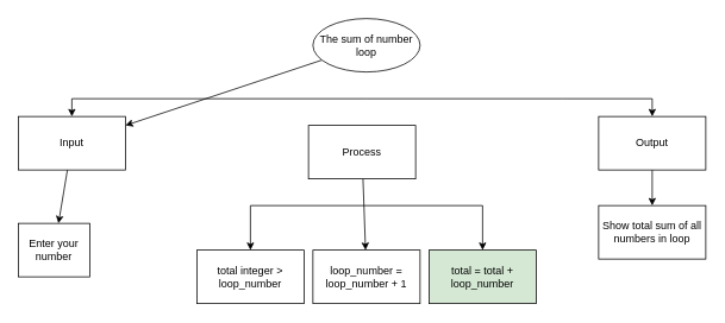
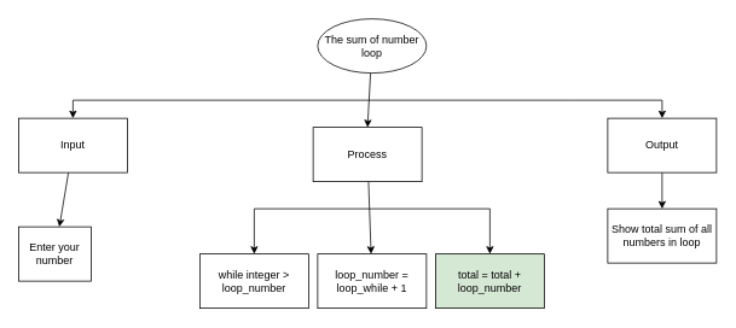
  <mxCell id="0" />
  <mxCell id="1" parent="0" />
- <mxCell id="2" style="edgeStyle=none;html=1;rounded=0;" parent="1" source="5" target="7" edge="1"><mxGeometry relative="1" as="geometry" /></mxCell>
+ <mxCell id="2" style="edgeStyle=none;html=1;entryX=0.5;entryY=0;entryDx=0;entryDy=0;rounded=0;" parent="1" source="5" target="11" edge="1"><mxGeometry relative="1" as="geometry" /></mxCell>
  <mxCell id="3" style="edgeStyle=none;rounded=0;html=1;entryX=0.5;entryY=0;entryDx=0;entryDy=0;" parent="1" target="7" edge="1"><mxGeometry relative="1" as="geometry"><mxPoint x="410" y="110" as="sourcePoint" /><Array as="points"><mxPoint x="80" y="110" /></Array></mxGeometry></mxCell>
  <mxCell id="4" style="edgeStyle=none;rounded=0;html=1;entryX=0.5;entryY=0;entryDx=0;entryDy=0;" parent="1" target="13" edge="1"><mxGeometry relative="1" as="geometry"><mxPoint x="410" y="110" as="sourcePoint" /><Array as="points"><mxPoint x="630" y="110" /><mxPoint x="730" y="110" /></Array></mxGeometry></mxCell>
  <mxCell id="5" value="The sum of number loop" style="ellipse;whiteSpace=wrap;html=1;" parent="1" vertex="1"><mxGeometry x="350" y="20" width="120" height="60" as="geometry" /></mxCell>
  <mxCell id="6" value="" style="edgeStyle=none;html=1;" edge="1" parent="1" source="7" target="14"><mxGeometry relative="1" as="geometry" /></mxCell>
  <mxCell id="7" value="Input" style="rounded=0;whiteSpace=wrap;html=1;" parent="1" vertex="1"><mxGeometry x="20" y="130" width="120" height="60" as="geometry" /></mxCell>
  <mxCell id="8" style="edgeStyle=none;rounded=0;html=1;entryX=0.5;entryY=0;entryDx=0;entryDy=0;" parent="1" target="15" edge="1"><mxGeometry relative="1" as="geometry"><mxPoint x="410" y="230" as="sourcePoint" /><Array as="points"><mxPoint x="280" y="230" /></Array></mxGeometry></mxCell>
  <mxCell id="9" value="" style="edgeStyle=none;html=1;" edge="1" parent="1" source="11" target="18"><mxGeometry relative="1" as="geometry" /></mxCell>
  <mxCell id="10" style="edgeStyle=none;html=1;entryX=0.5;entryY=0;entryDx=0;entryDy=0;rounded=0;" edge="1" parent="1" target="17"><mxGeometry relative="1" as="geometry"><mxPoint x="410" y="230" as="sourcePoint" /><Array as="points"><mxPoint x="540" y="230" /></Array></mxGeometry></mxCell>
  <mxCell id="11" value="Process" style="rounded=0;whiteSpace=wrap;html=1;" parent="1" vertex="1"><mxGeometry x="345" y="140" width="120" height="60" as="geometry" /></mxCell>
  <mxCell id="12" style="edgeStyle=none;rounded=0;html=1;" parent="1" source="13" target="16" edge="1"><mxGeometry relative="1" as="geometry" /></mxCell>
  <mxCell id="13" value="Output" style="rounded=0;whiteSpace=wrap;html=1;" parent="1" vertex="1"><mxGeometry x="670" y="130" width="120" height="60" as="geometry" /></mxCell>
  <mxCell id="14" value="Enter your number" style="rounded=0;whiteSpace=wrap;html=1;" parent="1" vertex="1"><mxGeometry x="20" y="250" width="80" height="60" as="geometry" /></mxCell>
- <mxCell id="15" value="total integer &amp;gt; loop_number" style="rounded=0;whiteSpace=wrap;html=1;" parent="1" vertex="1"><mxGeometry x="220" y="280" width="120" height="60" as="geometry" /></mxCell>
+ <mxCell id="15" value="while integer &amp;gt; loop_number" style="rounded=0;whiteSpace=wrap;html=1;" parent="1" vertex="1"><mxGeometry x="220" y="280" width="120" height="60" as="geometry" /></mxCell>
  <mxCell id="16" value="Show total sum of all numbers in loop" style="rounded=0;whiteSpace=wrap;html=1;" parent="1" vertex="1"><mxGeometry x="670" y="230" width="120" height="60" as="geometry" /></mxCell>
  <mxCell id="17" value="total = total + loop_number" style="rounded=0;whiteSpace=wrap;html=1;fillColor=#d5e8d4;" vertex="1" parent="1"><mxGeometry x="480" y="280" width="120" height="60" as="geometry" /></mxCell>
- <mxCell id="18" value="loop_number = loop_number + 1" style="rounded=0;whiteSpace=wrap;html=1;" vertex="1" parent="1"><mxGeometry x="350" y="280" width="120" height="60" as="geometry" /></mxCell>
+ <mxCell id="18" value="loop_number = loop_while + 1" style="rounded=0;whiteSpace=wrap;html=1;" vertex="1" parent="1"><mxGeometry x="350" y="280" width="120" height="60" as="geometry" /></mxCell>
